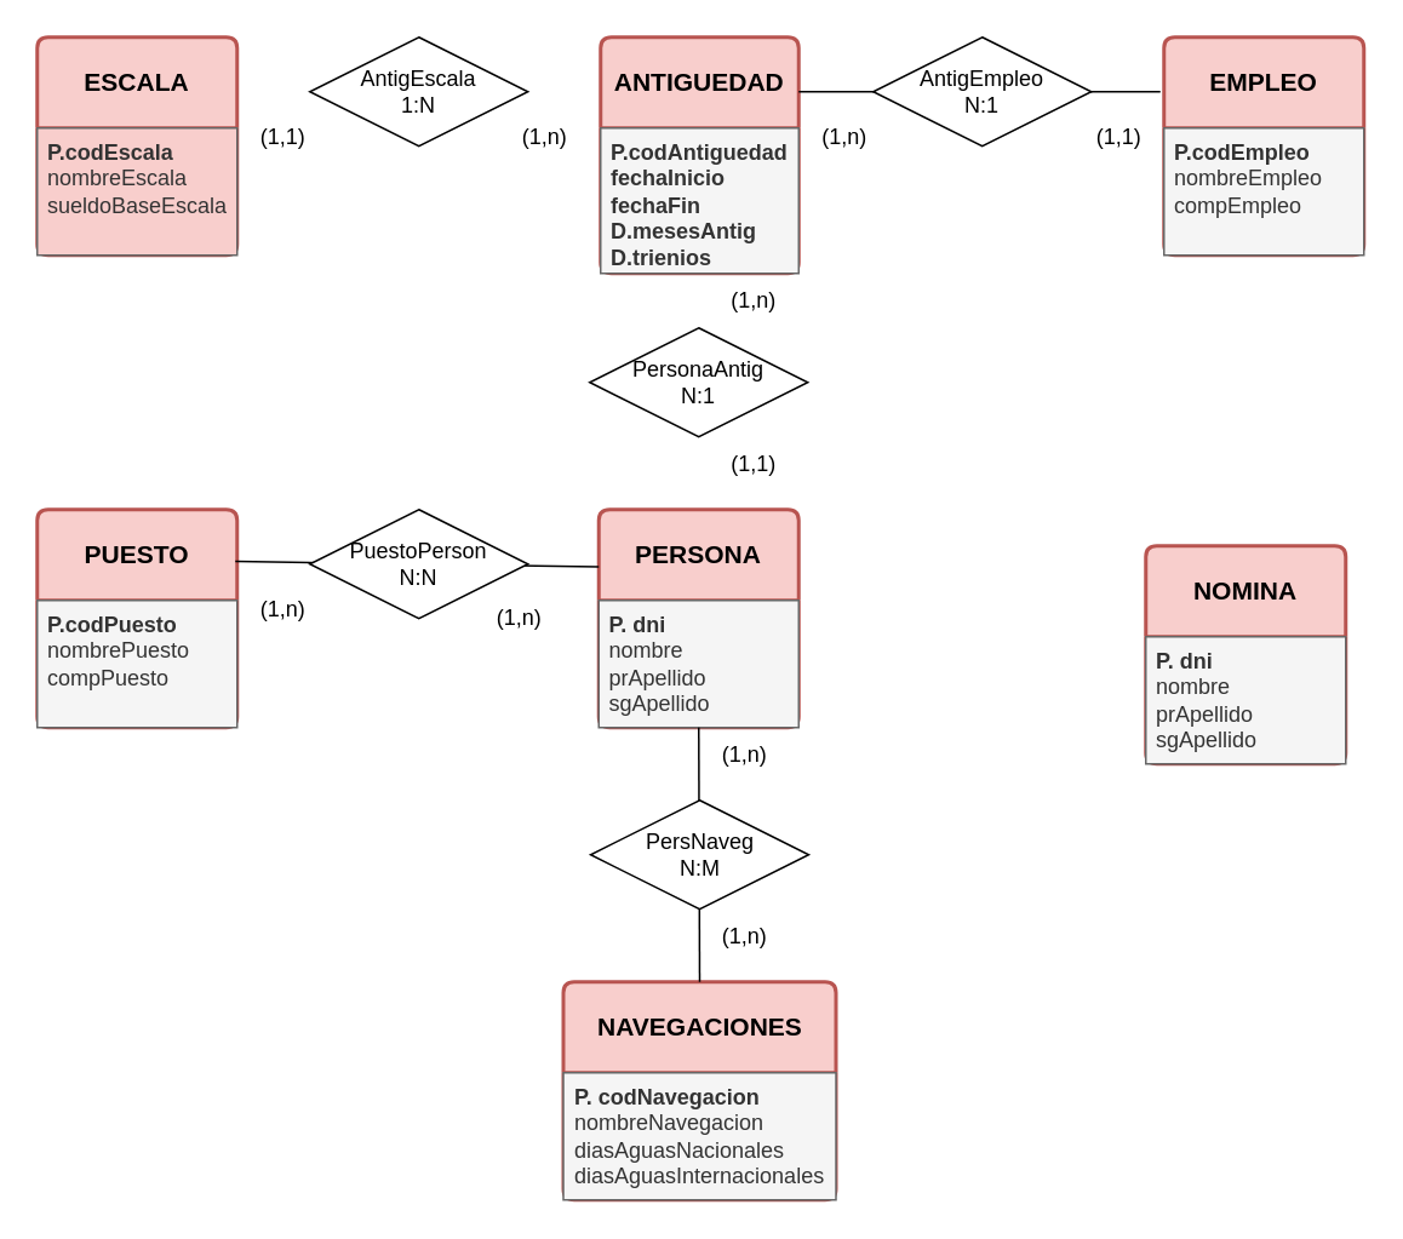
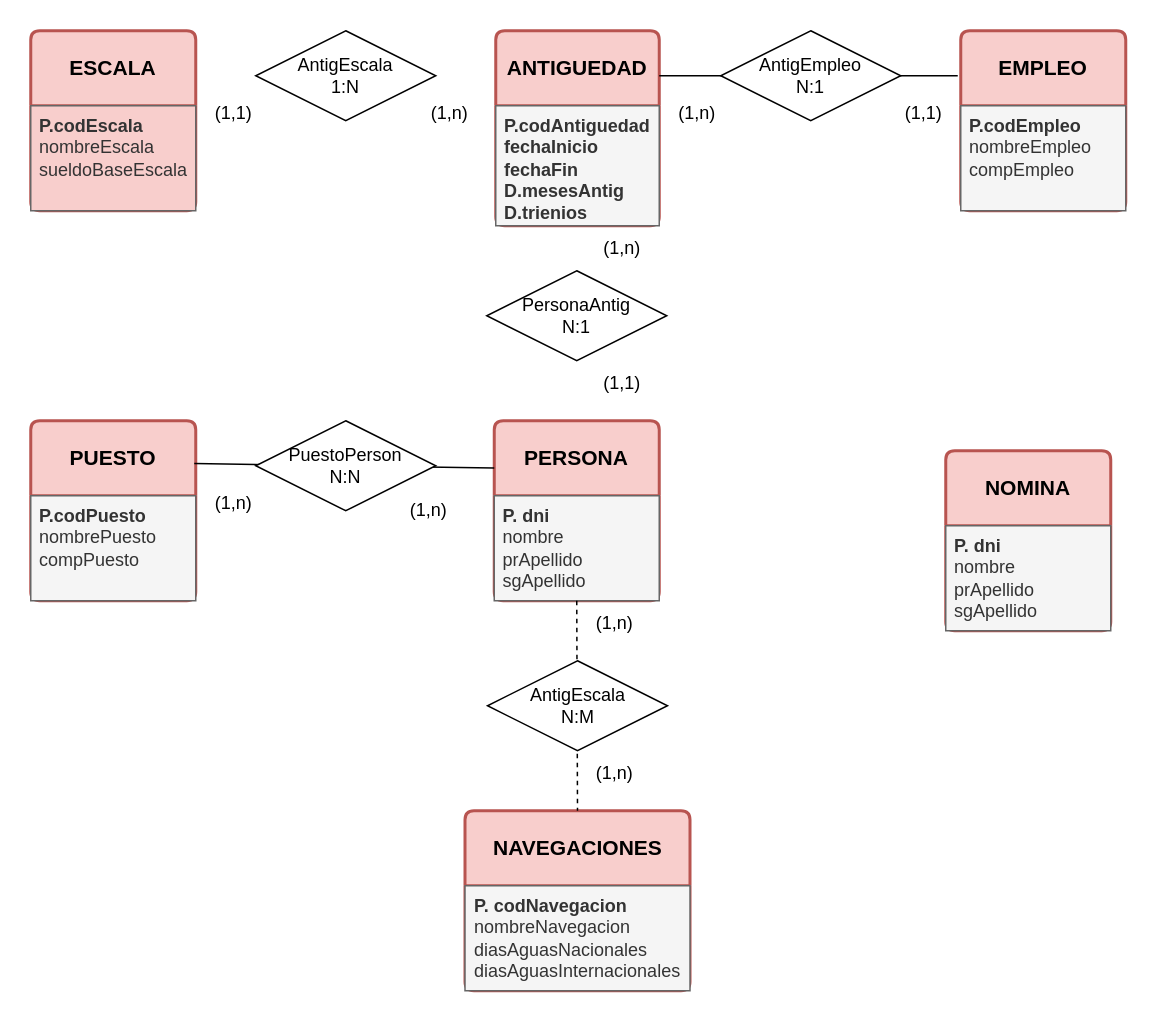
  <mxCell id="0" />
  <mxCell id="1" parent="0" />
  <mxCell id="2" value="&lt;b&gt;PERSONA&lt;/b&gt;" style="swimlane;childLayout=stackLayout;horizontal=1;startSize=50;horizontalStack=0;rounded=1;fontSize=14;fontStyle=0;strokeWidth=2;resizeParent=0;resizeLast=1;shadow=0;dashed=0;align=center;arcSize=4;whiteSpace=wrap;html=1;fillColor=#f8cecc;strokeColor=#b85450;" vertex="1" parent="1"><mxGeometry x="329" y="280" width="110" height="120" as="geometry" /></mxCell>
  <mxCell id="3" value="&lt;b&gt;P. dni&lt;br&gt;&lt;/b&gt;nombre&lt;br&gt;prApellido&lt;br&gt;sgApellido" style="align=left;strokeColor=#666666;fillColor=#f5f5f5;spacingLeft=4;fontSize=12;verticalAlign=top;resizable=0;rotatable=0;part=1;html=1;fontColor=#333333;" vertex="1" parent="2"><mxGeometry y="50" width="110" height="70" as="geometry" /></mxCell>
  <mxCell id="4" value="&lt;b&gt;ESCALA&lt;/b&gt;" style="swimlane;childLayout=stackLayout;horizontal=1;startSize=50;horizontalStack=0;rounded=1;fontSize=14;fontStyle=0;strokeWidth=2;resizeParent=0;resizeLast=1;shadow=0;dashed=0;align=center;arcSize=4;whiteSpace=wrap;html=1;fillColor=#f8cecc;strokeColor=#b85450;" vertex="1" parent="1"><mxGeometry x="20" y="20" width="110" height="120" as="geometry" /></mxCell>
  <mxCell id="5" value="&lt;b&gt;P.codEscala&lt;br&gt;&lt;/b&gt;nombreEscala&lt;br&gt;sueldoBaseEscala" style="align=left;strokeColor=#666666;fillColor=#f8cecc;spacingLeft=4;fontSize=12;verticalAlign=top;resizable=0;rotatable=0;part=1;html=1;fontColor=#333333;" vertex="1" parent="4"><mxGeometry y="50" width="110" height="70" as="geometry" /></mxCell>
  <mxCell id="6" value="&lt;b&gt;EMPLEO&lt;/b&gt;" style="swimlane;childLayout=stackLayout;horizontal=1;startSize=50;horizontalStack=0;rounded=1;fontSize=14;fontStyle=0;strokeWidth=2;resizeParent=0;resizeLast=1;shadow=0;align=center;arcSize=4;whiteSpace=wrap;html=1;fillColor=#f8cecc;strokeColor=#b85450;swimlaneLine=1;" vertex="1" parent="1"><mxGeometry x="640" y="20" width="110" height="120" as="geometry"><mxRectangle x="670" y="40" width="100" height="50" as="alternateBounds" /></mxGeometry></mxCell>
  <mxCell id="7" value="&lt;b&gt;P.codEmpleo&lt;br&gt;&lt;/b&gt;nombreEmpleo&lt;br&gt;compEmpleo" style="align=left;strokeColor=#666666;fillColor=#f5f5f5;spacingLeft=4;fontSize=12;verticalAlign=top;resizable=0;rotatable=0;part=1;html=1;fontColor=#333333;" vertex="1" parent="6"><mxGeometry y="50" width="110" height="70" as="geometry" /></mxCell>
  <mxCell id="8" value="(1,1)" style="text;html=1;align=center;verticalAlign=middle;resizable=0;points=[];autosize=1;strokeColor=none;fillColor=none;" vertex="1" parent="1"><mxGeometry x="130" y="60" width="50" height="30" as="geometry" /></mxCell>
  <mxCell id="9" value="&lt;b&gt;ANTIGUEDAD&lt;/b&gt;" style="swimlane;childLayout=stackLayout;horizontal=1;startSize=50;horizontalStack=0;rounded=1;fontSize=14;fontStyle=0;strokeWidth=2;resizeParent=0;resizeLast=1;shadow=0;dashed=0;align=center;arcSize=4;whiteSpace=wrap;html=1;fillColor=#f8cecc;strokeColor=#b85450;" vertex="1" parent="1"><mxGeometry x="330" y="20" width="109" height="130" as="geometry" /></mxCell>
  <mxCell id="10" value="&lt;b&gt;P.codAntiguedad&lt;br&gt;fechaInicio&lt;br&gt;fechaFin&lt;br&gt;D.mesesAntig&lt;br&gt;D.trienios&lt;br&gt;&lt;/b&gt;" style="align=left;strokeColor=#666666;fillColor=#f5f5f5;spacingLeft=4;fontSize=12;verticalAlign=top;resizable=0;rotatable=0;part=1;html=1;fontColor=#333333;" vertex="1" parent="9"><mxGeometry y="50" width="109" height="80" as="geometry" /></mxCell>
  <mxCell id="11" value="" style="endArrow=none;html=1;rounded=0;exitX=1;exitY=0.25;exitDx=0;exitDy=0;entryX=0;entryY=0.25;entryDx=0;entryDy=0;" edge="1" parent="1"><mxGeometry width="50" height="50" relative="1" as="geometry"><mxPoint x="439" y="50" as="sourcePoint" /><mxPoint x="638" y="50" as="targetPoint" /></mxGeometry></mxCell>
  <mxCell id="12" value="AntigEscala&lt;br&gt;1:N" style="shape=rhombus;perimeter=rhombusPerimeter;whiteSpace=wrap;html=1;align=center;" vertex="1" parent="1"><mxGeometry x="170" y="20" width="120" height="60" as="geometry" /></mxCell>
  <mxCell id="13" value="(1,1)" style="text;html=1;align=center;verticalAlign=middle;resizable=0;points=[];autosize=1;strokeColor=none;fillColor=none;" vertex="1" parent="1"><mxGeometry x="590" y="60" width="50" height="30" as="geometry" /></mxCell>
  <mxCell id="14" value="(1,n)" style="text;html=1;align=center;verticalAlign=middle;resizable=0;points=[];autosize=1;strokeColor=none;fillColor=none;" vertex="1" parent="1"><mxGeometry x="439" y="60" width="50" height="30" as="geometry" /></mxCell>
  <mxCell id="15" value="(1,n)" style="text;html=1;align=center;verticalAlign=middle;resizable=0;points=[];autosize=1;strokeColor=none;fillColor=none;" vertex="1" parent="1"><mxGeometry x="389" y="150" width="50" height="30" as="geometry" /></mxCell>
  <mxCell id="16" value="(1,1)" style="text;html=1;align=center;verticalAlign=middle;resizable=0;points=[];autosize=1;strokeColor=none;fillColor=none;" vertex="1" parent="1"><mxGeometry x="389" y="240" width="50" height="30" as="geometry" /></mxCell>
  <mxCell id="17" value="AntigEmpleo&lt;br&gt;N:1" style="shape=rhombus;perimeter=rhombusPerimeter;whiteSpace=wrap;html=1;align=center;" vertex="1" parent="1"><mxGeometry x="480" y="20" width="120" height="60" as="geometry" /></mxCell>
  <mxCell id="18" value="PersonaAntig&lt;br&gt;N:1" style="shape=rhombus;perimeter=rhombusPerimeter;whiteSpace=wrap;html=1;align=center;" vertex="1" parent="1"><mxGeometry x="324" y="180" width="120" height="60" as="geometry" /></mxCell>
  <mxCell id="19" value="&lt;b&gt;PUESTO&lt;/b&gt;" style="swimlane;childLayout=stackLayout;horizontal=1;startSize=50;horizontalStack=0;rounded=1;fontSize=14;fontStyle=0;strokeWidth=2;resizeParent=0;resizeLast=1;shadow=0;dashed=0;align=center;arcSize=4;whiteSpace=wrap;html=1;fillColor=#f8cecc;strokeColor=#b85450;" vertex="1" parent="1"><mxGeometry x="20" y="280" width="110" height="120" as="geometry" /></mxCell>
  <mxCell id="20" value="&lt;b&gt;P.codPuesto&lt;br&gt;&lt;/b&gt;nombrePuesto&lt;br&gt;compPuesto" style="align=left;strokeColor=#666666;fillColor=#f5f5f5;spacingLeft=4;fontSize=12;verticalAlign=top;resizable=0;rotatable=0;part=1;html=1;fontColor=#333333;" vertex="1" parent="19"><mxGeometry y="50" width="110" height="70" as="geometry" /></mxCell>
  <mxCell id="21" value="(1,n)" style="text;html=1;align=center;verticalAlign=middle;resizable=0;points=[];autosize=1;strokeColor=none;fillColor=none;" vertex="1" parent="1"><mxGeometry x="130" y="320" width="50" height="30" as="geometry" /></mxCell>
  <mxCell id="22" value="" style="endArrow=none;html=1;rounded=0;exitX=1;exitY=0.25;exitDx=0;exitDy=0;entryX=0;entryY=0.25;entryDx=0;entryDy=0;" edge="1" parent="1"><mxGeometry width="50" height="50" relative="1" as="geometry"><mxPoint x="129" y="308.5" as="sourcePoint" /><mxPoint x="329" y="311.5" as="targetPoint" /></mxGeometry></mxCell>
  <mxCell id="23" value="PuestoPerson&lt;br&gt;N:N" style="shape=rhombus;perimeter=rhombusPerimeter;whiteSpace=wrap;html=1;align=center;" vertex="1" parent="1"><mxGeometry x="170" y="280" width="120" height="60" as="geometry" /></mxCell>
  <mxCell id="24" value="(1,n)" style="text;html=1;align=center;verticalAlign=middle;resizable=0;points=[];autosize=1;strokeColor=none;fillColor=none;" vertex="1" parent="1"><mxGeometry x="260" y="325" width="50" height="30" as="geometry" /></mxCell>
  <mxCell id="25" value="&lt;b&gt;NOMINA&lt;/b&gt;" style="swimlane;childLayout=stackLayout;horizontal=1;startSize=50;horizontalStack=0;rounded=1;fontSize=14;fontStyle=0;strokeWidth=2;resizeParent=0;resizeLast=1;shadow=0;dashed=0;align=center;arcSize=4;whiteSpace=wrap;html=1;fillColor=#f8cecc;strokeColor=#b85450;" vertex="1" parent="1"><mxGeometry x="630" y="300" width="110" height="120" as="geometry" /></mxCell>
  <mxCell id="26" value="&lt;b&gt;P. dni&lt;br&gt;&lt;/b&gt;nombre&lt;br&gt;prApellido&lt;br&gt;sgApellido" style="align=left;strokeColor=#666666;fillColor=#f5f5f5;spacingLeft=4;fontSize=12;verticalAlign=top;resizable=0;rotatable=0;part=1;html=1;fontColor=#333333;" vertex="1" parent="25"><mxGeometry y="50" width="110" height="70" as="geometry" /></mxCell>
  <mxCell id="27" value="&lt;b&gt;NAVEGACIONES&lt;/b&gt;" style="swimlane;childLayout=stackLayout;horizontal=1;startSize=50;horizontalStack=0;rounded=1;fontSize=14;fontStyle=0;strokeWidth=2;resizeParent=0;resizeLast=1;shadow=0;dashed=0;align=center;arcSize=4;whiteSpace=wrap;html=1;fillColor=#f8cecc;strokeColor=#b85450;" vertex="1" parent="1"><mxGeometry x="309.5" y="540" width="150" height="120" as="geometry" /></mxCell>
  <mxCell id="28" value="&lt;b&gt;P. codNavegacion&lt;br&gt;&lt;/b&gt;nombreNavegacion&lt;br&gt;diasAguasNacionales&lt;br&gt;diasAguasInternacionales" style="align=left;strokeColor=#666666;fillColor=#f5f5f5;spacingLeft=4;fontSize=12;verticalAlign=top;resizable=0;rotatable=0;part=1;html=1;fontColor=#333333;" vertex="1" parent="27"><mxGeometry y="50" width="150" height="70" as="geometry" /></mxCell>
  <mxCell id="29" value="(1,n)" style="text;html=1;align=center;verticalAlign=middle;resizable=0;points=[];autosize=1;strokeColor=none;fillColor=none;" vertex="1" parent="1"><mxGeometry x="274" y="60" width="50" height="30" as="geometry" /></mxCell>
- <mxCell id="30" value="" style="endArrow=none;html=1;rounded=0;exitX=0.5;exitY=1;exitDx=0;exitDy=0;entryX=0.5;entryY=0;entryDx=0;entryDy=0;" edge="1" parent="1" source="2" target="27"><mxGeometry relative="1" as="geometry"><mxPoint x="300" y="570" as="sourcePoint" /><mxPoint x="460" y="570" as="targetPoint" /></mxGeometry></mxCell>
- <mxCell id="31" value="PersNaveg&lt;br&gt;N:M" style="shape=rhombus;perimeter=rhombusPerimeter;whiteSpace=wrap;html=1;align=center;" vertex="1" parent="1"><mxGeometry x="324.5" y="440" width="120" height="60" as="geometry" /></mxCell>
+ <mxCell id="30" value="" style="endArrow=none;html=1;rounded=0;exitX=0.5;exitY=1;exitDx=0;exitDy=0;entryX=0.5;entryY=0;entryDx=0;entryDy=0;dashed=1;" edge="1" parent="1" source="2" target="27"><mxGeometry relative="1" as="geometry"><mxPoint x="300" y="570" as="sourcePoint" /><mxPoint x="460" y="570" as="targetPoint" /></mxGeometry></mxCell>
+ <mxCell id="31" value="AntigEscala&lt;br&gt;N:M" style="shape=rhombus;perimeter=rhombusPerimeter;whiteSpace=wrap;html=1;align=center;" vertex="1" parent="1"><mxGeometry x="324.5" y="440" width="120" height="60" as="geometry" /></mxCell>
  <mxCell id="32" value="(1,n)" style="text;html=1;align=center;verticalAlign=middle;resizable=0;points=[];autosize=1;strokeColor=none;fillColor=none;" vertex="1" parent="1"><mxGeometry x="384" y="400" width="50" height="30" as="geometry" /></mxCell>
  <mxCell id="33" value="(1,n)" style="text;html=1;align=center;verticalAlign=middle;resizable=0;points=[];autosize=1;strokeColor=none;fillColor=none;" vertex="1" parent="1"><mxGeometry x="384" y="500" width="50" height="30" as="geometry" /></mxCell>
